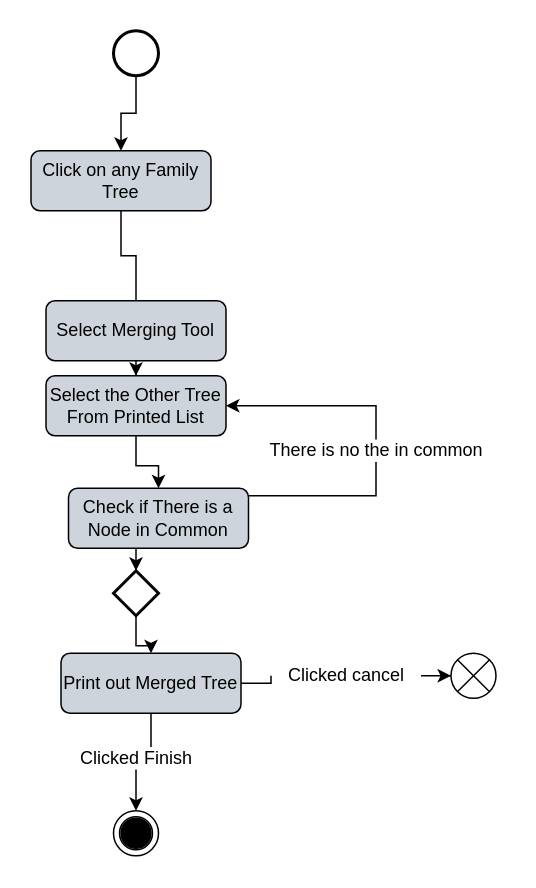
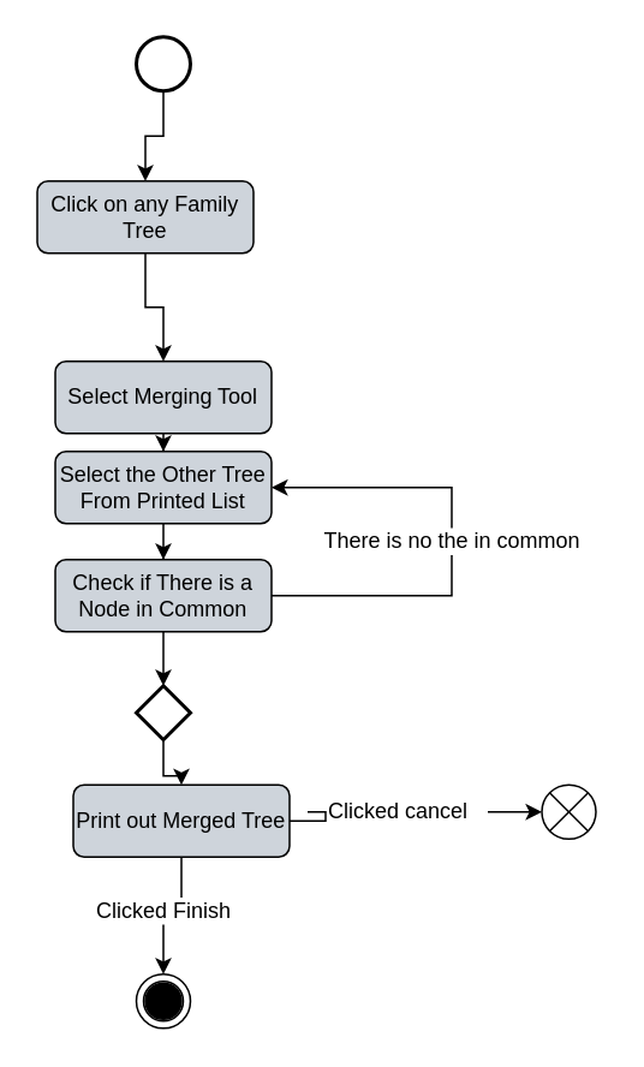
  <mxCell id="0" />
  <mxCell id="1" parent="0" />
  <mxCell id="2" value="" style="ellipse;shape=doubleEllipse;whiteSpace=wrap;html=1;aspect=fixed;rounded=0;shadow=0;labelBackgroundColor=default;sketch=0;" parent="1" vertex="1"><mxGeometry x="75" y="540" width="30" height="30" as="geometry" /></mxCell>
- <mxCell id="3" style="edgeStyle=orthogonalEdgeStyle;rounded=0;orthogonalLoop=1;jettySize=auto;html=1;entryX=0.5;entryY=0;entryDx=0;entryDy=0;endArrow=none;" parent="1" source="4" target="9" edge="1"><mxGeometry relative="1" as="geometry" /></mxCell>
+ <mxCell id="3" style="edgeStyle=orthogonalEdgeStyle;rounded=0;orthogonalLoop=1;jettySize=auto;html=1;entryX=0.5;entryY=0;entryDx=0;entryDy=0;" parent="1" source="4" target="9" edge="1"><mxGeometry relative="1" as="geometry" /></mxCell>
  <mxCell id="4" value="Click on any Family Tree" style="rounded=1;whiteSpace=wrap;html=1;fontSize=12;glass=0;strokeWidth=1;shadow=0;fillColor=#ced4db;" parent="1" vertex="1"><mxGeometry x="20" y="100" width="120" height="40" as="geometry" /></mxCell>
  <mxCell id="5" value="" style="verticalLabelPosition=bottom;verticalAlign=top;html=1;shape=mxgraph.flowchart.on-page_reference;fillColor=#000000;" parent="1" vertex="1"><mxGeometry x="80" y="545" width="20" height="20" as="geometry" /></mxCell>
  <mxCell id="6" style="edgeStyle=orthogonalEdgeStyle;rounded=0;orthogonalLoop=1;jettySize=auto;html=1;entryX=0.5;entryY=0;entryDx=0;entryDy=0;" parent="1" source="7" target="4" edge="1"><mxGeometry relative="1" as="geometry" /></mxCell>
  <mxCell id="7" value="" style="strokeWidth=2;html=1;shape=mxgraph.flowchart.start_2;whiteSpace=wrap;" parent="1" vertex="1"><mxGeometry x="75" y="20" width="30" height="30" as="geometry" /></mxCell>
  <mxCell id="8" style="edgeStyle=orthogonalEdgeStyle;rounded=0;orthogonalLoop=1;jettySize=auto;html=1;entryX=0.5;entryY=0;entryDx=0;entryDy=0;" parent="1" source="9" target="11" edge="1"><mxGeometry relative="1" as="geometry" /></mxCell>
  <mxCell id="9" value="Select Merging Tool" style="rounded=1;whiteSpace=wrap;html=1;fontSize=12;glass=0;strokeWidth=1;shadow=0;fillColor=#ced4db;" parent="1" vertex="1"><mxGeometry x="30" y="200" width="120" height="40" as="geometry" /></mxCell>
  <mxCell id="10" style="edgeStyle=orthogonalEdgeStyle;rounded=0;orthogonalLoop=1;jettySize=auto;html=1;entryX=0.5;entryY=0;entryDx=0;entryDy=0;" parent="1" source="11" target="23" edge="1"><mxGeometry relative="1" as="geometry" /></mxCell>
  <mxCell id="11" value="Select the Other Tree From Printed List" style="rounded=1;whiteSpace=wrap;html=1;fontSize=12;glass=0;strokeWidth=1;shadow=0;fillColor=#ced4db;" parent="1" vertex="1"><mxGeometry x="30" y="250" width="120" height="40" as="geometry" /></mxCell>
  <mxCell id="12" style="edgeStyle=orthogonalEdgeStyle;rounded=0;orthogonalLoop=1;jettySize=auto;html=1;entryX=0.5;entryY=0;entryDx=0;entryDy=0;" parent="1" source="13" target="16" edge="1"><mxGeometry relative="1" as="geometry" /></mxCell>
  <mxCell id="13" value="" style="strokeWidth=2;html=1;shape=mxgraph.flowchart.decision;whiteSpace=wrap;" parent="1" vertex="1"><mxGeometry x="75" y="380" width="30" height="30" as="geometry" /></mxCell>
  <mxCell id="14" style="edgeStyle=orthogonalEdgeStyle;rounded=0;orthogonalLoop=1;jettySize=auto;html=1;entryX=0.5;entryY=0;entryDx=0;entryDy=0;" parent="1" source="16" target="2" edge="1"><mxGeometry relative="1" as="geometry" /></mxCell>
  <mxCell id="15" style="edgeStyle=orthogonalEdgeStyle;rounded=0;orthogonalLoop=1;jettySize=auto;html=1;entryX=0;entryY=0.5;entryDx=0;entryDy=0;entryPerimeter=0;startArrow=none;" parent="1" source="18" target="17" edge="1"><mxGeometry relative="1" as="geometry"><mxPoint x="240" y="450" as="targetPoint" /></mxGeometry></mxCell>
  <mxCell id="16" value="Print out Merged Tree" style="rounded=1;whiteSpace=wrap;html=1;fontSize=12;glass=0;strokeWidth=1;shadow=0;fillColor=#CED4DB;" parent="1" vertex="1"><mxGeometry x="40" y="435" width="120" height="40" as="geometry" /></mxCell>
  <mxCell id="17" value="" style="verticalLabelPosition=bottom;verticalAlign=top;html=1;shape=mxgraph.flowchart.or;" parent="1" vertex="1"><mxGeometry x="300" y="435" width="30" height="30" as="geometry" /></mxCell>
- <mxCell id="18" value="Clicked cancel" style="text;html=1;align=center;verticalAlign=middle;resizable=0;points=[];autosize=1;strokeColor=none;fillColor=none;" parent="1" vertex="1"><mxGeometry x="180" y="440" width="100" height="20" as="geometry" /></mxCell>
+ <mxCell id="18" value="Clicked cancel" style="text;html=1;align=center;verticalAlign=middle;resizable=0;points=[];autosize=1;strokeColor=none;fillColor=none;" parent="1" vertex="1"><mxGeometry x="170" y="440" width="100" height="20" as="geometry" /></mxCell>
  <mxCell id="19" value="" style="edgeStyle=orthogonalEdgeStyle;rounded=0;orthogonalLoop=1;jettySize=auto;html=1;entryX=0;entryY=0.5;entryDx=0;entryDy=0;entryPerimeter=0;endArrow=none;" parent="1" source="16" target="18" edge="1"><mxGeometry relative="1" as="geometry"><mxPoint x="330" y="450" as="targetPoint" /><mxPoint x="150" y="450" as="sourcePoint" /></mxGeometry></mxCell>
  <mxCell id="20" value="&lt;div&gt;Clicked Finish&lt;/div&gt;" style="text;html=1;align=center;verticalAlign=middle;resizable=0;points=[];autosize=1;strokeColor=none;fillColor=none;labelBackgroundColor=default;" parent="1" vertex="1"><mxGeometry x="45" y="495" width="90" height="20" as="geometry" /></mxCell>
  <mxCell id="21" style="edgeStyle=orthogonalEdgeStyle;rounded=0;orthogonalLoop=1;jettySize=auto;html=1;entryX=1;entryY=0.5;entryDx=0;entryDy=0;" parent="1" source="23" target="11" edge="1"><mxGeometry relative="1" as="geometry"><mxPoint x="230" y="330" as="targetPoint" /><Array as="points"><mxPoint x="250" y="330" /><mxPoint x="250" y="270" /></Array></mxGeometry></mxCell>
  <mxCell id="22" style="edgeStyle=orthogonalEdgeStyle;rounded=0;orthogonalLoop=1;jettySize=auto;html=1;exitX=0.5;exitY=1;exitDx=0;exitDy=0;entryX=0.5;entryY=0;entryDx=0;entryDy=0;entryPerimeter=0;" parent="1" source="23" target="13" edge="1"><mxGeometry relative="1" as="geometry" /></mxCell>
- <mxCell id="23" value="Check if There is a Node in Common" style="rounded=1;whiteSpace=wrap;html=1;fontSize=12;glass=0;strokeWidth=1;shadow=0;fillColor=#CED4DB;" parent="1" vertex="1"><mxGeometry x="45" y="325" width="120" height="40" as="geometry" /></mxCell>
+ <mxCell id="23" value="Check if There is a Node in Common" style="rounded=1;whiteSpace=wrap;html=1;fontSize=12;glass=0;strokeWidth=1;shadow=0;fillColor=#CED4DB;" parent="1" vertex="1"><mxGeometry x="30" y="310" width="120" height="40" as="geometry" /></mxCell>
  <mxCell id="24" value="There is no the in common" style="text;html=1;align=center;verticalAlign=middle;resizable=0;points=[];autosize=1;strokeColor=none;fillColor=none;labelBackgroundColor=default;" parent="1" vertex="1"><mxGeometry x="165" y="290" width="170" height="20" as="geometry" /></mxCell>
